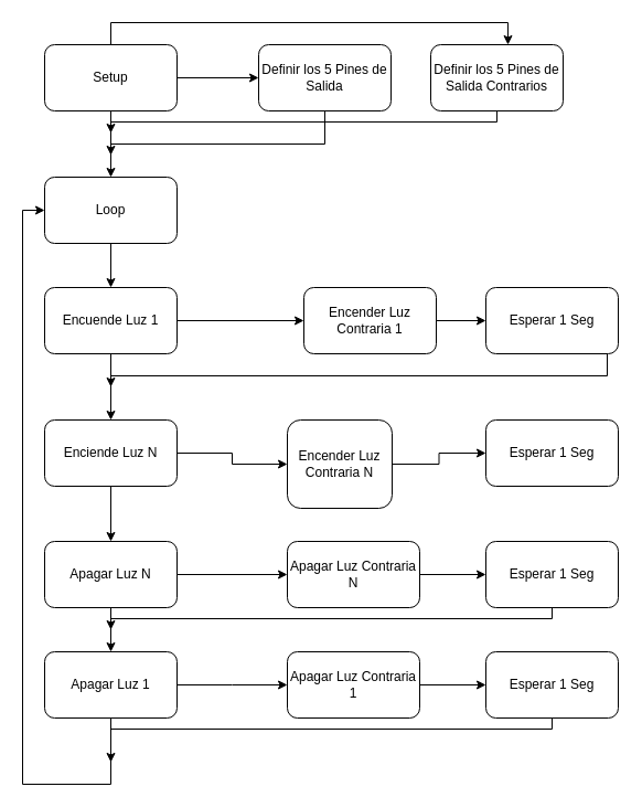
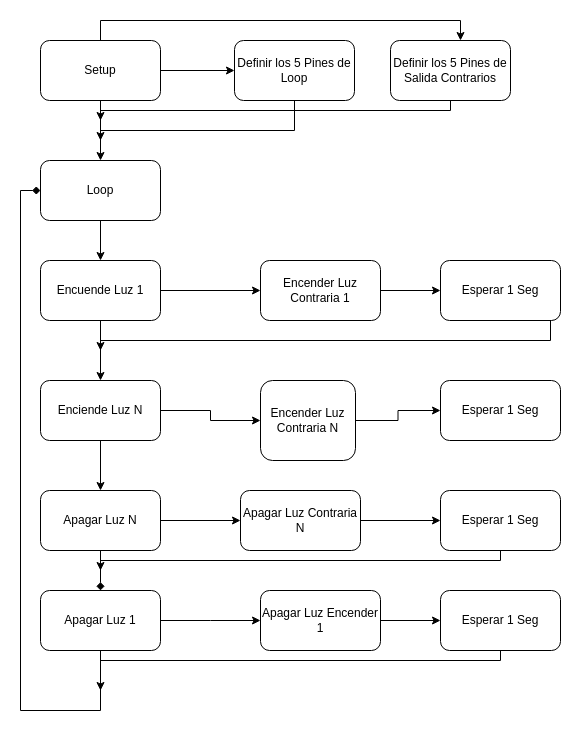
  <mxCell id="0" />
  <mxCell id="1" parent="0" />
  <mxCell id="2" style="edgeStyle=orthogonalEdgeStyle;rounded=0;orthogonalLoop=1;jettySize=auto;html=1;entryX=0.5;entryY=0;entryDx=0;entryDy=0;" edge="1" parent="1" source="5" target="10"><mxGeometry relative="1" as="geometry" /></mxCell>
  <mxCell id="3" style="edgeStyle=orthogonalEdgeStyle;rounded=0;orthogonalLoop=1;jettySize=auto;html=1;" edge="1" parent="1" source="5" target="28"><mxGeometry relative="1" as="geometry" /></mxCell>
  <mxCell id="4" style="edgeStyle=orthogonalEdgeStyle;rounded=0;orthogonalLoop=1;jettySize=auto;html=1;" edge="1" parent="1" source="5" target="38"><mxGeometry relative="1" as="geometry"><mxPoint x="550" y="60" as="targetPoint" /><Array as="points"><mxPoint x="100" y="20" /><mxPoint x="460" y="20" /></Array></mxGeometry></mxCell>
  <mxCell id="5" value="Setup" style="rounded=1;whiteSpace=wrap;html=1;" vertex="1" parent="1"><mxGeometry x="40" y="40" width="120" height="60" as="geometry" /></mxCell>
  <mxCell id="6" style="edgeStyle=orthogonalEdgeStyle;rounded=0;orthogonalLoop=1;jettySize=auto;html=1;" edge="1" parent="1" source="8" target="13"><mxGeometry relative="1" as="geometry" /></mxCell>
  <mxCell id="7" style="edgeStyle=orthogonalEdgeStyle;rounded=0;orthogonalLoop=1;jettySize=auto;html=1;entryX=0;entryY=0.5;entryDx=0;entryDy=0;" edge="1" parent="1" source="8" target="30"><mxGeometry relative="1" as="geometry"><mxPoint x="240" y="290" as="targetPoint" /><Array as="points" /></mxGeometry></mxCell>
  <mxCell id="8" value="Encuende Luz 1" style="rounded=1;whiteSpace=wrap;html=1;" vertex="1" parent="1"><mxGeometry x="40" y="260" width="120" height="60" as="geometry" /></mxCell>
  <mxCell id="9" style="edgeStyle=orthogonalEdgeStyle;rounded=0;orthogonalLoop=1;jettySize=auto;html=1;entryX=0.5;entryY=0;entryDx=0;entryDy=0;" edge="1" parent="1" source="10" target="8"><mxGeometry relative="1" as="geometry" /></mxCell>
  <mxCell id="10" value="Loop" style="rounded=1;whiteSpace=wrap;html=1;" vertex="1" parent="1"><mxGeometry x="40" y="160" width="120" height="60" as="geometry" /></mxCell>
  <mxCell id="11" style="edgeStyle=orthogonalEdgeStyle;rounded=0;orthogonalLoop=1;jettySize=auto;html=1;entryX=0;entryY=0.5;entryDx=0;entryDy=0;" edge="1" parent="1" source="13" target="32"><mxGeometry relative="1" as="geometry"><mxPoint x="260" y="410" as="targetPoint" /></mxGeometry></mxCell>
  <mxCell id="12" style="edgeStyle=orthogonalEdgeStyle;rounded=0;orthogonalLoop=1;jettySize=auto;html=1;" edge="1" parent="1" source="13" target="19"><mxGeometry relative="1" as="geometry" /></mxCell>
  <mxCell id="13" value="Enciende Luz N" style="rounded=1;whiteSpace=wrap;html=1;" vertex="1" parent="1"><mxGeometry x="40" y="380" width="120" height="60" as="geometry" /></mxCell>
  <mxCell id="14" style="edgeStyle=orthogonalEdgeStyle;rounded=0;orthogonalLoop=1;jettySize=auto;html=1;" edge="1" parent="1" source="15"><mxGeometry relative="1" as="geometry"><mxPoint x="100" y="350" as="targetPoint" /><Array as="points"><mxPoint x="550" y="340" /><mxPoint x="100" y="340" /></Array></mxGeometry></mxCell>
  <mxCell id="15" value="Esperar 1 Seg" style="rounded=1;whiteSpace=wrap;html=1;" vertex="1" parent="1"><mxGeometry x="440" y="260" width="120" height="60" as="geometry" /></mxCell>
  <mxCell id="16" value="Esperar 1 Seg" style="rounded=1;whiteSpace=wrap;html=1;" vertex="1" parent="1"><mxGeometry x="440" y="380" width="120" height="60" as="geometry" /></mxCell>
  <mxCell id="17" style="edgeStyle=orthogonalEdgeStyle;rounded=0;orthogonalLoop=1;jettySize=auto;html=1;" edge="1" parent="1" source="19" target="34"><mxGeometry relative="1" as="geometry"><mxPoint x="240" y="520" as="targetPoint" /></mxGeometry></mxCell>
- <mxCell id="18" style="edgeStyle=orthogonalEdgeStyle;rounded=0;orthogonalLoop=1;jettySize=auto;html=1;entryX=0.5;entryY=0;entryDx=0;entryDy=0;" edge="1" parent="1" source="19" target="22"><mxGeometry relative="1" as="geometry" /></mxCell>
+ <mxCell id="18" style="edgeStyle=orthogonalEdgeStyle;rounded=0;orthogonalLoop=1;jettySize=auto;html=1;entryX=0.5;entryY=0;entryDx=0;entryDy=0;endArrow=diamond;" edge="1" parent="1" source="19" target="22"><mxGeometry relative="1" as="geometry" /></mxCell>
  <mxCell id="19" value="Apagar Luz N" style="rounded=1;whiteSpace=wrap;html=1;" vertex="1" parent="1"><mxGeometry x="40" y="490" width="120" height="60" as="geometry" /></mxCell>
  <mxCell id="20" style="edgeStyle=orthogonalEdgeStyle;rounded=0;orthogonalLoop=1;jettySize=auto;html=1;" edge="1" parent="1" source="22"><mxGeometry relative="1" as="geometry"><mxPoint x="260" y="620" as="targetPoint" /></mxGeometry></mxCell>
- <mxCell id="21" style="edgeStyle=orthogonalEdgeStyle;rounded=0;orthogonalLoop=1;jettySize=auto;html=1;entryX=0;entryY=0.5;entryDx=0;entryDy=0;exitX=0.5;exitY=1;exitDx=0;exitDy=0;" edge="1" parent="1" source="22" target="10"><mxGeometry relative="1" as="geometry"><Array as="points"><mxPoint x="100" y="710" /><mxPoint x="20" y="710" /><mxPoint x="20" y="190" /></Array></mxGeometry></mxCell>
+ <mxCell id="21" style="edgeStyle=orthogonalEdgeStyle;rounded=0;orthogonalLoop=1;jettySize=auto;html=1;entryX=0;entryY=0.5;entryDx=0;entryDy=0;exitX=0.5;exitY=1;exitDx=0;exitDy=0;endArrow=diamond;" edge="1" parent="1" source="22" target="10"><mxGeometry relative="1" as="geometry"><Array as="points"><mxPoint x="100" y="710" /><mxPoint x="20" y="710" /><mxPoint x="20" y="190" /></Array></mxGeometry></mxCell>
  <mxCell id="22" value="Apagar Luz 1" style="rounded=1;whiteSpace=wrap;html=1;" vertex="1" parent="1"><mxGeometry x="40" y="590" width="120" height="60" as="geometry" /></mxCell>
  <mxCell id="23" style="edgeStyle=orthogonalEdgeStyle;rounded=0;orthogonalLoop=1;jettySize=auto;html=1;" edge="1" parent="1" source="24"><mxGeometry relative="1" as="geometry"><mxPoint x="100" y="570" as="targetPoint" /><Array as="points"><mxPoint x="500" y="560" /><mxPoint x="100" y="560" /></Array></mxGeometry></mxCell>
  <mxCell id="24" value="Esperar 1 Seg" style="rounded=1;whiteSpace=wrap;html=1;" vertex="1" parent="1"><mxGeometry x="440" y="490" width="120" height="60" as="geometry" /></mxCell>
  <mxCell id="25" style="edgeStyle=orthogonalEdgeStyle;rounded=0;orthogonalLoop=1;jettySize=auto;html=1;" edge="1" parent="1" source="26"><mxGeometry relative="1" as="geometry"><mxPoint x="100" y="690" as="targetPoint" /><Array as="points"><mxPoint x="500" y="660" /><mxPoint x="100" y="660" /></Array></mxGeometry></mxCell>
  <mxCell id="26" value="Esperar 1 Seg" style="rounded=1;whiteSpace=wrap;html=1;" vertex="1" parent="1"><mxGeometry x="440" y="590" width="120" height="60" as="geometry" /></mxCell>
  <mxCell id="27" style="edgeStyle=orthogonalEdgeStyle;rounded=0;orthogonalLoop=1;jettySize=auto;html=1;" edge="1" parent="1" source="28"><mxGeometry relative="1" as="geometry"><mxPoint x="100" y="140" as="targetPoint" /><Array as="points"><mxPoint x="294" y="130" /><mxPoint x="100" y="130" /></Array></mxGeometry></mxCell>
- <mxCell id="28" value="Definir los 5 Pines de Salida" style="rounded=1;whiteSpace=wrap;html=1;" vertex="1" parent="1"><mxGeometry x="234" y="40" width="120" height="60" as="geometry" /></mxCell>
+ <mxCell id="28" value="Definir los 5 Pines de Loop" style="rounded=1;whiteSpace=wrap;html=1;" vertex="1" parent="1"><mxGeometry x="234" y="40" width="120" height="60" as="geometry" /></mxCell>
  <mxCell id="29" style="edgeStyle=orthogonalEdgeStyle;rounded=0;orthogonalLoop=1;jettySize=auto;html=1;entryX=0;entryY=0.5;entryDx=0;entryDy=0;" edge="1" parent="1" source="30" target="15"><mxGeometry relative="1" as="geometry" /></mxCell>
- <mxCell id="30" value="Encender Luz Contraria 1" style="rounded=1;whiteSpace=wrap;html=1;" vertex="1" parent="1"><mxGeometry x="275" y="260" width="120" height="60" as="geometry" /></mxCell>
+ <mxCell id="30" value="Encender Luz Contraria 1" style="rounded=1;whiteSpace=wrap;html=1;" vertex="1" parent="1"><mxGeometry x="260" y="260" width="120" height="60" as="geometry" /></mxCell>
  <mxCell id="31" style="edgeStyle=orthogonalEdgeStyle;rounded=0;orthogonalLoop=1;jettySize=auto;html=1;" edge="1" parent="1" source="32" target="16"><mxGeometry relative="1" as="geometry" /></mxCell>
  <mxCell id="32" value="Encender Luz Contraria N" style="rounded=1;whiteSpace=wrap;html=1;" vertex="1" parent="1"><mxGeometry x="260" y="380" width="95" height="80" as="geometry" /></mxCell>
  <mxCell id="33" style="edgeStyle=orthogonalEdgeStyle;rounded=0;orthogonalLoop=1;jettySize=auto;html=1;" edge="1" parent="1" source="34" target="24"><mxGeometry relative="1" as="geometry" /></mxCell>
- <mxCell id="34" value="Apagar Luz Contraria&lt;br&gt;N" style="rounded=1;whiteSpace=wrap;html=1;" vertex="1" parent="1"><mxGeometry x="260" y="490" width="120" height="60" as="geometry" /></mxCell>
+ <mxCell id="34" value="Apagar Luz Contraria&lt;br&gt;N" style="rounded=1;whiteSpace=wrap;html=1;" vertex="1" parent="1"><mxGeometry x="240" y="490" width="120" height="60" as="geometry" /></mxCell>
  <mxCell id="35" style="edgeStyle=orthogonalEdgeStyle;rounded=0;orthogonalLoop=1;jettySize=auto;html=1;entryX=0;entryY=0.5;entryDx=0;entryDy=0;" edge="1" parent="1" source="36" target="26"><mxGeometry relative="1" as="geometry" /></mxCell>
- <mxCell id="36" value="Apagar Luz Contraria&lt;br&gt;1" style="rounded=1;whiteSpace=wrap;html=1;" vertex="1" parent="1"><mxGeometry x="260" y="590" width="120" height="60" as="geometry" /></mxCell>
+ <mxCell id="36" value="Apagar Luz Encender&lt;br&gt;1" style="rounded=1;whiteSpace=wrap;html=1;" vertex="1" parent="1"><mxGeometry x="260" y="590" width="120" height="60" as="geometry" /></mxCell>
  <mxCell id="37" style="edgeStyle=orthogonalEdgeStyle;rounded=0;orthogonalLoop=1;jettySize=auto;html=1;" edge="1" parent="1" source="38"><mxGeometry relative="1" as="geometry"><mxPoint x="100" y="120" as="targetPoint" /><Array as="points"><mxPoint x="450" y="110" /><mxPoint x="100" y="110" /></Array></mxGeometry></mxCell>
  <mxCell id="38" value="Definir los 5 Pines de Salida Contrarios" style="rounded=1;whiteSpace=wrap;html=1;" vertex="1" parent="1"><mxGeometry x="390" y="40" width="120" height="60" as="geometry" /></mxCell>
